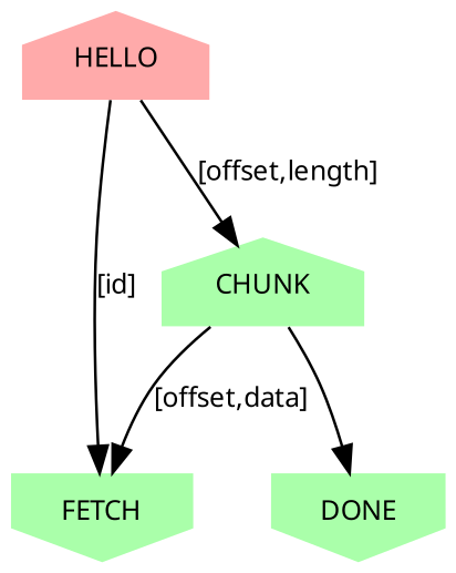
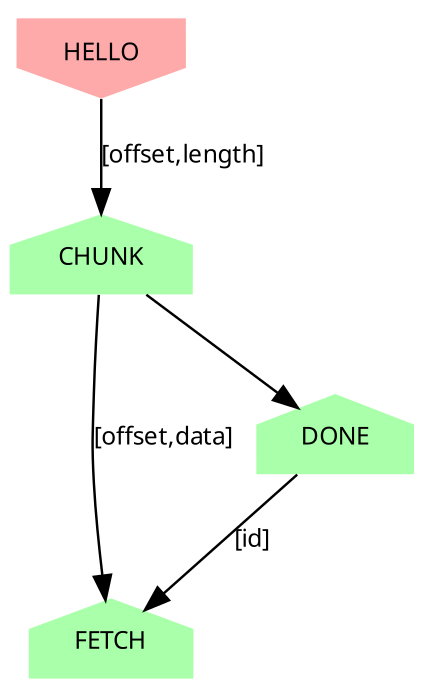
  digraph {
    node [fillcolor="#aaffaa" fontname=Sans fontsize=10 penwidth=0 shape=invhouse style=filled]
    edge [fontname=Sans fontsize=10]
-   FETCH
-   HELLO [fillcolor="#ffaaaa" shape=house]
+   FETCH [shape=house]
+   HELLO [fillcolor="#ffaaaa"]
    CHUNK [shape=house]
-   DONE
-   HELLO -> FETCH [label="[id]"]
+   DONE [shape=house]
+   DONE -> FETCH [label="[id]"]
    HELLO -> CHUNK [label="[offset,length]"]
    CHUNK -> FETCH [label="[offset,data]"]
    CHUNK -> DONE
  }
